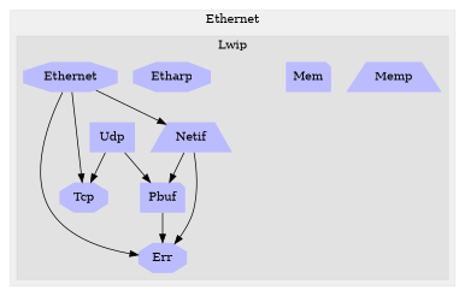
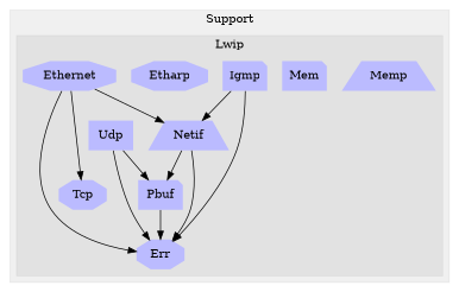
  digraph {
    node [color=darkorange fillcolor="#bbbbff" penwidth=0 shape=octagon style=filled]
    n1 [label=Memp shape=trapezium]
    n2 [color=darkgreen label=Mem shape=note]
    n3 [label=Udp shape=box]
    n4 [color=brown label=Ethernet]
    n5 [color=darkgreen label=Tcp]
    n6 [label=Etharp]
    n7 [label=Netif shape=trapezium]
    n8 [color=darkgreen label=Err]
    n9 [color=brown label=Pbuf shape=note]
+   n10 [color=brown label=Igmp shape=note]
    subgraph cluster_1 {
      color="#0000000F"
-     label=Ethernet
+     label=Support
      style=filled
      subgraph cluster_2 {
        color="#0000000F"
        label=Lwip
        style=filled
        n1
        n2
        n3
        n4
        n5
        n6
        n7
        n8
        n9
+       n10
      }
    }
-   n3 -> n5
+   n3 -> n8
    n3 -> n9
    n4 -> n5
    n4 -> n7
    n4 -> n8
    n7 -> n8
    n7 -> n9
    n9 -> n8
+   n10 -> n7
+   n10 -> n8
  }
